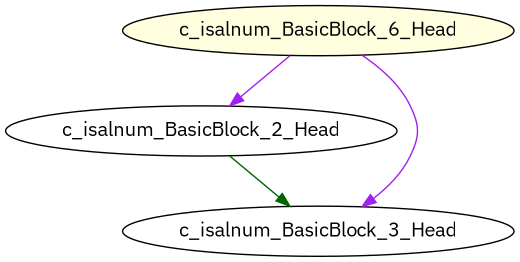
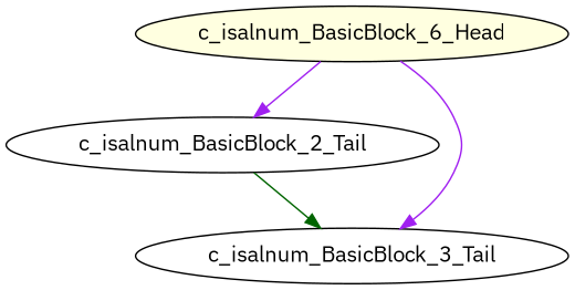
  digraph {
    fontname="IBM Plex Sans"
    node [fillcolor=white fontname="IBM Plex Sans" style=filled]
    edge [color=purple fontname="IBM Plex Sans"]
-   c_isalnum_BasicBlock_2_Tail [label=c_isalnum_BasicBlock_2_Head]
-   c_isalnum_BasicBlock_3_Tail [label=c_isalnum_BasicBlock_3_Head]
+   c_isalnum_BasicBlock_2_Tail
+   c_isalnum_BasicBlock_3_Tail
    n3 [fillcolor=lightyellow label=c_isalnum_BasicBlock_6_Head]
    c_isalnum_BasicBlock_2_Tail -> c_isalnum_BasicBlock_3_Tail [color=darkgreen]
    n3 -> c_isalnum_BasicBlock_2_Tail
    n3 -> c_isalnum_BasicBlock_3_Tail
  }
